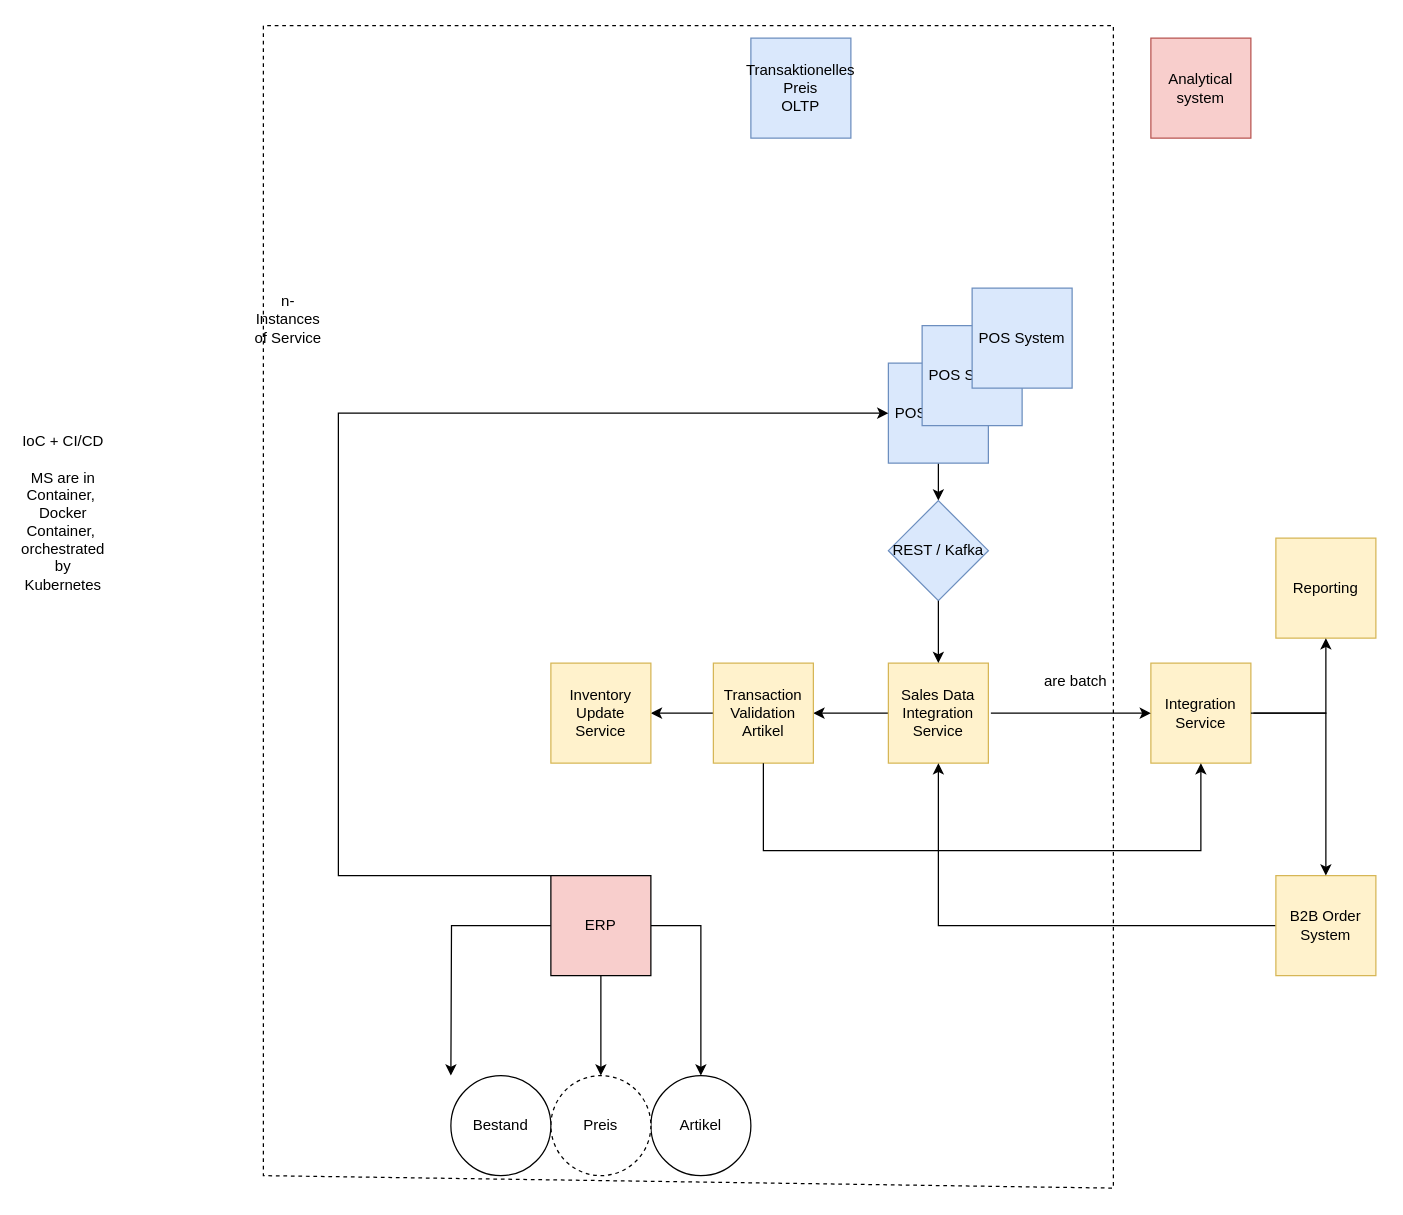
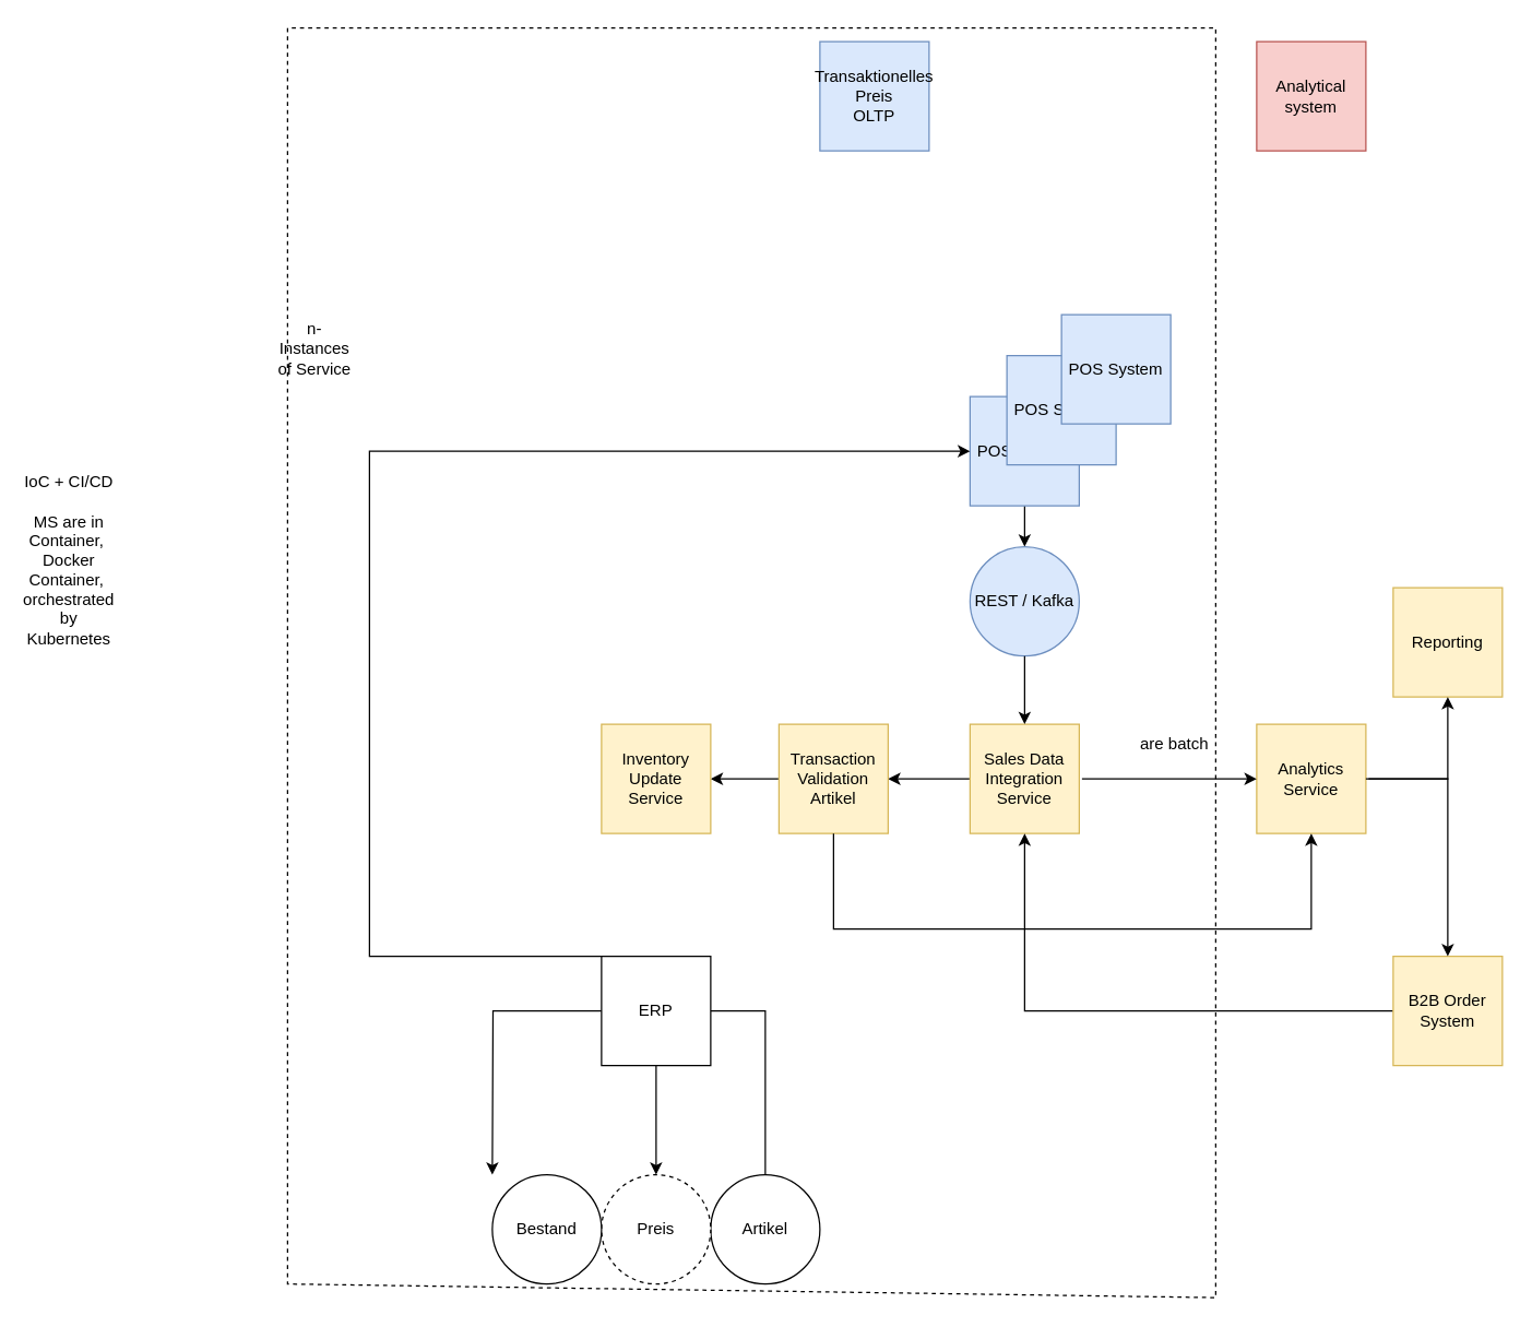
  <mxCell id="0" />
  <mxCell id="1" parent="0" />
  <mxCell id="2" value="" style="edgeStyle=orthogonalEdgeStyle;rounded=0;orthogonalLoop=1;jettySize=auto;html=1;" parent="1" source="3" target="6" edge="1"><mxGeometry relative="1" as="geometry" /></mxCell>
  <mxCell id="3" value="POS System" style="whiteSpace=wrap;html=1;aspect=fixed;fillColor=#dae8fc;strokeColor=#6c8ebf;" parent="1" vertex="1"><mxGeometry x="710" y="290" width="80" height="80" as="geometry" /></mxCell>
  <mxCell id="4" value="" style="edgeStyle=orthogonalEdgeStyle;rounded=0;orthogonalLoop=1;jettySize=auto;html=1;" edge="1" parent="1" source="5" target="16"><mxGeometry relative="1" as="geometry" /></mxCell>
  <mxCell id="5" value="Sales Data Integration Service" style="whiteSpace=wrap;html=1;aspect=fixed;fillColor=#fff2cc;strokeColor=#d6b656;" parent="1" vertex="1"><mxGeometry x="710" y="530" width="80" height="80" as="geometry" /></mxCell>
- <mxCell id="6" value="REST / Kafka" style="rhombus;whiteSpace=wrap;html=1;fillColor=#dae8fc;strokeColor=#6c8ebf;" parent="1" vertex="1"><mxGeometry x="710" y="400" width="80" height="80" as="geometry" /></mxCell>
+ <mxCell id="6" value="REST / Kafka" style="ellipse;whiteSpace=wrap;html=1;fillColor=#dae8fc;strokeColor=#6c8ebf;" parent="1" vertex="1"><mxGeometry x="710" y="400" width="80" height="80" as="geometry" /></mxCell>
  <mxCell id="7" value="" style="endArrow=classic;html=1;rounded=0;exitX=0.5;exitY=1;exitDx=0;exitDy=0;entryX=0.5;entryY=0;entryDx=0;entryDy=0;" parent="1" source="6" target="5" edge="1"><mxGeometry width="50" height="50" relative="1" as="geometry"><mxPoint x="720" y="790" as="sourcePoint" /><mxPoint x="770" y="740" as="targetPoint" /></mxGeometry></mxCell>
- <mxCell id="8" value="" style="edgeStyle=orthogonalEdgeStyle;rounded=0;orthogonalLoop=1;jettySize=auto;html=1;" parent="1" source="11" target="12" edge="1"><mxGeometry relative="1" as="geometry"><Array as="points"><mxPoint x="560" y="740" /></Array></mxGeometry></mxCell>
+ <mxCell id="8" value="" style="edgeStyle=orthogonalEdgeStyle;rounded=0;orthogonalLoop=1;jettySize=auto;html=1;endArrow=none;" parent="1" source="11" target="12" edge="1"><mxGeometry relative="1" as="geometry"><Array as="points"><mxPoint x="560" y="740" /></Array></mxGeometry></mxCell>
  <mxCell id="9" value="" style="edgeStyle=orthogonalEdgeStyle;rounded=0;orthogonalLoop=1;jettySize=auto;html=1;" parent="1" source="11" target="13" edge="1"><mxGeometry relative="1" as="geometry" /></mxCell>
  <mxCell id="10" value="" style="edgeStyle=orthogonalEdgeStyle;rounded=0;orthogonalLoop=1;jettySize=auto;html=1;" parent="1" source="11" edge="1"><mxGeometry relative="1" as="geometry"><mxPoint x="360" y="860" as="targetPoint" /></mxGeometry></mxCell>
- <mxCell id="11" value="ERP" style="whiteSpace=wrap;html=1;aspect=fixed;fillColor=#f8cecc;" parent="1" vertex="1"><mxGeometry x="440" y="700" width="80" height="80" as="geometry" /></mxCell>
+ <mxCell id="11" value="ERP" style="whiteSpace=wrap;html=1;aspect=fixed;" parent="1" vertex="1"><mxGeometry x="440" y="700" width="80" height="80" as="geometry" /></mxCell>
  <mxCell id="12" value="Artikel" style="ellipse;whiteSpace=wrap;html=1;" parent="1" vertex="1"><mxGeometry x="520" y="860" width="80" height="80" as="geometry" /></mxCell>
  <mxCell id="13" value="Preis" style="ellipse;whiteSpace=wrap;html=1;dashed=1;" parent="1" vertex="1"><mxGeometry x="440" y="860" width="80" height="80" as="geometry" /></mxCell>
  <mxCell id="14" value="Bestand" style="ellipse;whiteSpace=wrap;html=1;" parent="1" vertex="1"><mxGeometry x="360" y="860" width="80" height="80" as="geometry" /></mxCell>
  <mxCell id="15" value="" style="edgeStyle=orthogonalEdgeStyle;rounded=0;orthogonalLoop=1;jettySize=auto;html=1;" parent="1" source="16" target="17" edge="1"><mxGeometry relative="1" as="geometry" /></mxCell>
  <mxCell id="16" value="Transaction Validation Artikel" style="whiteSpace=wrap;html=1;aspect=fixed;fillColor=#fff2cc;strokeColor=#d6b656;" parent="1" vertex="1"><mxGeometry x="570" y="530" width="80" height="80" as="geometry" /></mxCell>
  <mxCell id="17" value="Inventory Update Service" style="whiteSpace=wrap;html=1;aspect=fixed;fillColor=#fff2cc;strokeColor=#d6b656;" parent="1" vertex="1"><mxGeometry x="440" y="530" width="80" height="80" as="geometry" /></mxCell>
- <mxCell id="18" value="Integration Service" style="whiteSpace=wrap;html=1;aspect=fixed;fillColor=#fff2cc;strokeColor=#d6b656;" parent="1" vertex="1"><mxGeometry x="920" y="530" width="80" height="80" as="geometry" /></mxCell>
+ <mxCell id="18" value="Analytics Service" style="whiteSpace=wrap;html=1;aspect=fixed;fillColor=#fff2cc;strokeColor=#d6b656;" parent="1" vertex="1"><mxGeometry x="920" y="530" width="80" height="80" as="geometry" /></mxCell>
  <mxCell id="19" value="" style="endArrow=classic;html=1;rounded=0;entryX=0;entryY=0.5;entryDx=0;entryDy=0;exitX=0;exitY=0;exitDx=0;exitDy=0;" parent="1" source="11" target="3" edge="1"><mxGeometry width="50" height="50" relative="1" as="geometry"><mxPoint x="270" y="720" as="sourcePoint" /><mxPoint x="770" y="690" as="targetPoint" /><Array as="points"><mxPoint x="270" y="700" /><mxPoint x="270" y="330" /></Array></mxGeometry></mxCell>
  <mxCell id="20" style="edgeStyle=orthogonalEdgeStyle;rounded=0;orthogonalLoop=1;jettySize=auto;html=1;" edge="1" parent="1" source="21" target="5"><mxGeometry relative="1" as="geometry" /></mxCell>
  <mxCell id="21" value="B2B Order System" style="whiteSpace=wrap;html=1;aspect=fixed;fillColor=#fff2cc;strokeColor=#d6b656;" parent="1" vertex="1"><mxGeometry x="1020" y="700" width="80" height="80" as="geometry" /></mxCell>
  <mxCell id="22" value="POS System" style="whiteSpace=wrap;html=1;aspect=fixed;fillColor=#dae8fc;strokeColor=#6c8ebf;" vertex="1" parent="1"><mxGeometry x="737" y="260" width="80" height="80" as="geometry" /></mxCell>
  <mxCell id="23" value="POS System" style="whiteSpace=wrap;html=1;aspect=fixed;fillColor=#dae8fc;strokeColor=#6c8ebf;" vertex="1" parent="1"><mxGeometry x="777" y="230" width="80" height="80" as="geometry" /></mxCell>
  <mxCell id="24" value="Transaktionelles Preis&lt;div&gt;OLTP&lt;/div&gt;" style="whiteSpace=wrap;html=1;aspect=fixed;fillColor=#dae8fc;strokeColor=#6c8ebf;" vertex="1" parent="1"><mxGeometry x="600" y="30" width="80" height="80" as="geometry" /></mxCell>
  <mxCell id="25" value="Analytical system" style="whiteSpace=wrap;html=1;aspect=fixed;fillColor=#f8cecc;strokeColor=#b85450;" vertex="1" parent="1"><mxGeometry x="920" y="30" width="80" height="80" as="geometry" /></mxCell>
  <mxCell id="26" value="" style="endArrow=classic;html=1;rounded=0;entryX=0;entryY=0.5;entryDx=0;entryDy=0;" edge="1" parent="1" target="18"><mxGeometry width="50" height="50" relative="1" as="geometry"><mxPoint x="792" y="570" as="sourcePoint" /><mxPoint x="842" y="520" as="targetPoint" /></mxGeometry></mxCell>
  <mxCell id="27" value="Reporting" style="whiteSpace=wrap;html=1;aspect=fixed;fillColor=#fff2cc;strokeColor=#d6b656;" vertex="1" parent="1"><mxGeometry x="1020" y="430" width="80" height="80" as="geometry" /></mxCell>
  <mxCell id="28" value="" style="endArrow=classic;html=1;rounded=0;entryX=0.5;entryY=1;entryDx=0;entryDy=0;" edge="1" parent="1" target="27"><mxGeometry width="50" height="50" relative="1" as="geometry"><mxPoint x="1002" y="570" as="sourcePoint" /><mxPoint x="1052" y="520" as="targetPoint" /><Array as="points"><mxPoint x="1060" y="570" /></Array></mxGeometry></mxCell>
  <mxCell id="29" value="" style="endArrow=classic;html=1;rounded=0;entryX=0.5;entryY=0;entryDx=0;entryDy=0;" edge="1" parent="1" target="21"><mxGeometry width="50" height="50" relative="1" as="geometry"><mxPoint x="1000" y="570" as="sourcePoint" /><mxPoint x="1050" y="520" as="targetPoint" /><Array as="points"><mxPoint x="1060" y="570" /></Array></mxGeometry></mxCell>
  <mxCell id="30" value="are batch" style="text;html=1;whiteSpace=wrap;strokeColor=none;fillColor=none;align=center;verticalAlign=middle;rounded=0;" vertex="1" parent="1"><mxGeometry x="830" y="530" width="60" height="30" as="geometry" /></mxCell>
  <mxCell id="31" value="" style="endArrow=classic;html=1;rounded=0;entryX=0.5;entryY=1;entryDx=0;entryDy=0;" edge="1" parent="1" target="18"><mxGeometry width="50" height="50" relative="1" as="geometry"><mxPoint x="610" y="610" as="sourcePoint" /><mxPoint x="660" y="560" as="targetPoint" /><Array as="points"><mxPoint x="610" y="680" /><mxPoint x="960" y="680" /></Array></mxGeometry></mxCell>
  <mxCell id="32" value="n-Instances of Service" style="text;html=1;whiteSpace=wrap;strokeColor=none;fillColor=none;align=center;verticalAlign=middle;rounded=0;" vertex="1" parent="1"><mxGeometry x="200" y="240" width="60" height="30" as="geometry" /></mxCell>
  <mxCell id="33" value="IoC + CI/CD&lt;div&gt;&lt;br&gt;&lt;/div&gt;&lt;div&gt;MS are in Container,&amp;nbsp; Docker Container,&amp;nbsp; orchestrated by Kubernetes&lt;/div&gt;" style="text;html=1;whiteSpace=wrap;strokeColor=none;fillColor=none;align=center;verticalAlign=middle;rounded=0;" vertex="1" parent="1"><mxGeometry x="20" y="395" width="60" height="30" as="geometry" /></mxCell>
  <mxCell id="34" value="" style="endArrow=none;dashed=1;html=1;rounded=0;" edge="1" parent="1"><mxGeometry width="50" height="50" relative="1" as="geometry"><mxPoint x="210" y="20" as="sourcePoint" /><mxPoint x="210" y="20" as="targetPoint" /><Array as="points"><mxPoint x="210" y="940" /><mxPoint x="890" y="950" /><mxPoint x="890" y="20" /></Array></mxGeometry></mxCell>
